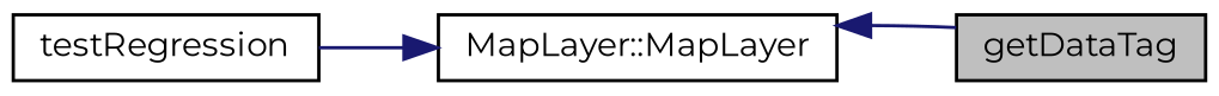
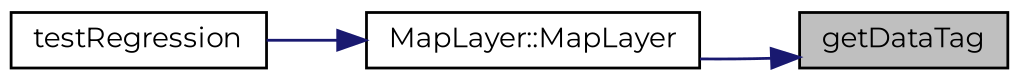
  digraph {
    fontname=Montserrat
    rankdir=RL
    node [color=black fontname=Montserrat fontsize=10 shape=record]
    edge [color=midnightblue dir=back fontname=Montserrat fontsize=10 labelfontname=Helvetica labelfontsize=10 style=solid]
    n1 [fillcolor=grey75 fontcolor=black height=0.2 label=getDataTag style=filled width=0.4]
    n2 [height=0.2 label="MapLayer::MapLayer" width=0.4]
    n3 [height=0.2 label=testRegression width=0.4]
-   n2 -> n1
+   n1 -> n2
    n2 -> n3
  }
